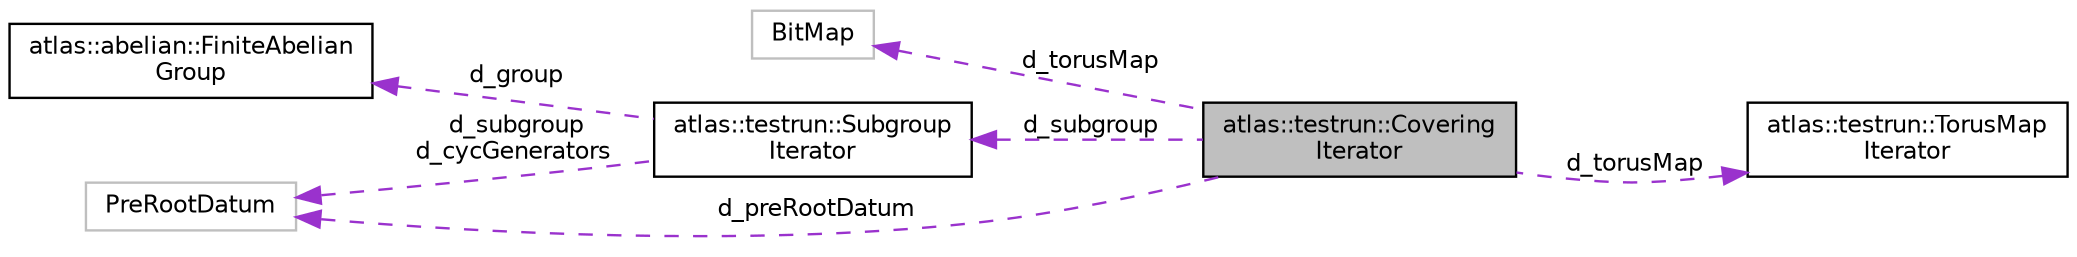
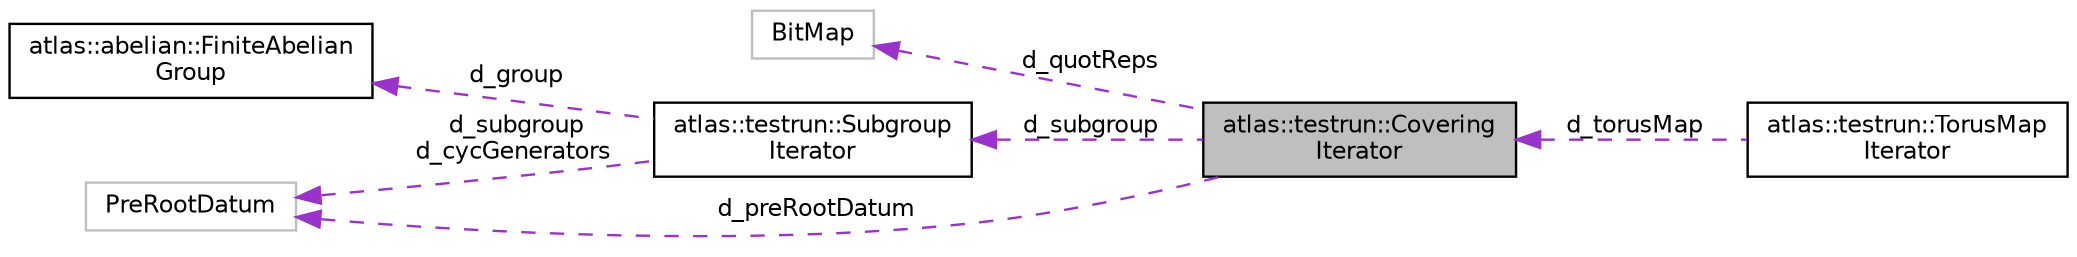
  digraph {
    rankdir=LR
    node [color=black fillcolor=white fontname=Helvetica fontsize=10 shape=record style=filled]
    edge [color=darkorchid3 dir=back fontname=Helvetica fontsize=10 labelfontname=Helvetica labelfontsize=10 style=dashed]
    n1 [fillcolor=grey75 fontcolor=black height=0.2 label="atlas::testrun::Covering\lIterator" width=0.4]
    n2 [height=0.2 label="atlas::testrun::TorusMap\lIterator" width=0.4]
    n3 [color=grey75 height=0.2 label=BitMap width=0.4]
    n4 [height=0.2 label="atlas::testrun::Subgroup\lIterator" width=0.4]
    n5 [height=0.2 label="atlas::abelian::FiniteAbelian\lGroup" width=0.4]
    n6 [color=grey75 height=0.2 label=PreRootDatum width=0.4]
-   n2 -> n1 [label=" d_torusMap"]
-   n3 -> n1 [label=" d_torusMap"]
+   n1 -> n2 [label=" d_torusMap"]
+   n3 -> n1 [label=" d_quotReps"]
    n4 -> n1 [label=" d_subgroup"]
    n5 -> n4 [label=" d_group"]
    n6 -> n1 [label=" d_preRootDatum"]
    n6 -> n4 [label=" d_subgroup\nd_cycGenerators"]
  }
